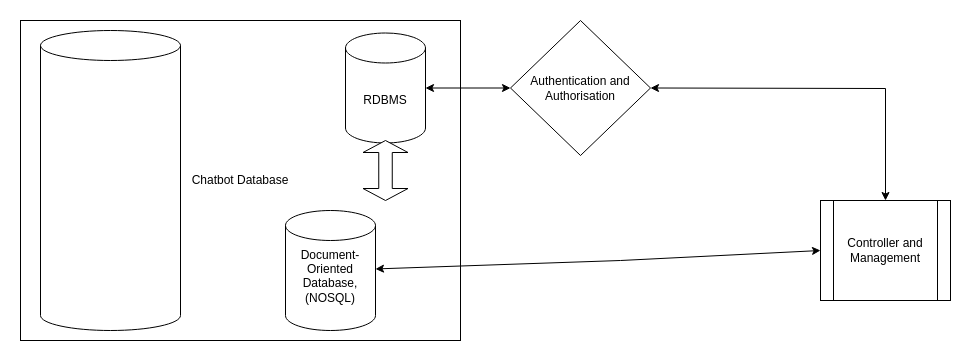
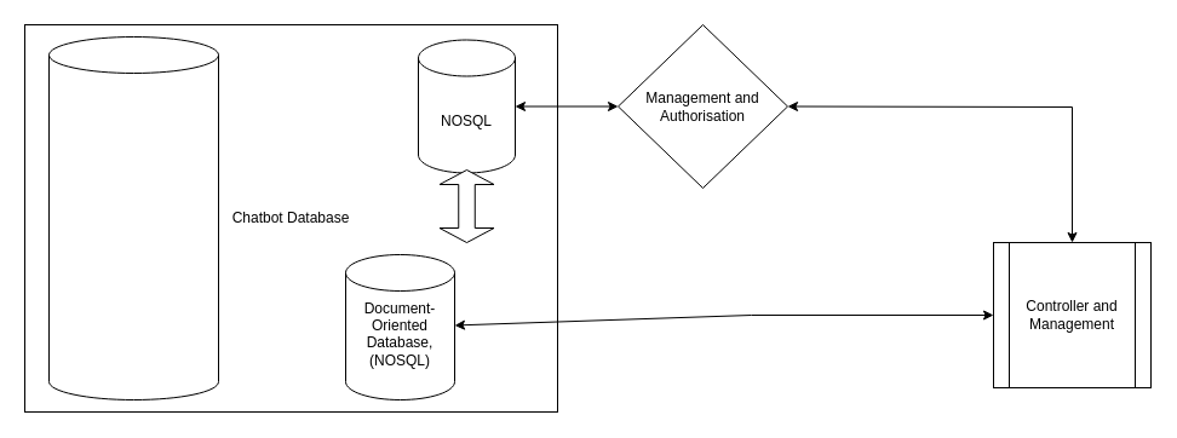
  <mxCell id="0" />
  <mxCell id="1" parent="0" />
  <mxCell id="2" value="Chatbot Database" style="rounded=0;whiteSpace=wrap;html=1;" vertex="1" parent="1"><mxGeometry x="20" y="20" width="440" height="320" as="geometry" /></mxCell>
- <mxCell id="3" value="RDBMS" style="shape=cylinder3;whiteSpace=wrap;html=1;boundedLbl=1;backgroundOutline=1;size=15;" vertex="1" parent="1"><mxGeometry x="345" y="32.5" width="80" height="110" as="geometry" /></mxCell>
+ <mxCell id="3" value="NOSQL" style="shape=cylinder3;whiteSpace=wrap;html=1;boundedLbl=1;backgroundOutline=1;size=15;" vertex="1" parent="1"><mxGeometry x="345" y="32.5" width="80" height="110" as="geometry" /></mxCell>
  <mxCell id="4" value="Document-Oriented Database,(NOSQL)&lt;div&gt;&lt;br&gt;&lt;/div&gt;" style="shape=cylinder3;whiteSpace=wrap;html=1;boundedLbl=1;backgroundOutline=1;size=15;" vertex="1" parent="1"><mxGeometry x="285" y="210" width="90" height="120" as="geometry" /></mxCell>
- <mxCell id="5" value="Authentication and Authorisation" style="rhombus;whiteSpace=wrap;html=1;" vertex="1" parent="1"><mxGeometry x="510" y="20" width="140" height="135" as="geometry" /></mxCell>
+ <mxCell id="5" value="Management and Authorisation" style="rhombus;whiteSpace=wrap;html=1;" vertex="1" parent="1"><mxGeometry x="510" y="20" width="140" height="135" as="geometry" /></mxCell>
  <mxCell id="6" value="" style="endArrow=classic;startArrow=classic;html=1;rounded=0;" edge="1" parent="1" source="3" target="5"><mxGeometry width="50" height="50" relative="1" as="geometry"><mxPoint x="370" y="200" as="sourcePoint" /><mxPoint x="420" y="150" as="targetPoint" /></mxGeometry></mxCell>
  <mxCell id="7" value="" style="endArrow=classic;startArrow=classic;html=1;rounded=0;exitX=1;exitY=0.5;exitDx=0;exitDy=0;entryX=0.5;entryY=0;entryDx=0;entryDy=0;" edge="1" parent="1" source="5" target="8"><mxGeometry width="50" height="50" relative="1" as="geometry"><mxPoint x="640" y="180" as="sourcePoint" /><mxPoint x="690" y="130" as="targetPoint" /><Array as="points"><mxPoint x="885" y="88" /></Array></mxGeometry></mxCell>
- <mxCell id="8" value="Controller and Management" style="shape=process;whiteSpace=wrap;html=1;backgroundOutline=1;" vertex="1" parent="1"><mxGeometry x="820" y="200" width="130" height="100" as="geometry" /></mxCell>
+ <mxCell id="8" value="Controller and Management" style="shape=process;whiteSpace=wrap;html=1;backgroundOutline=1;" vertex="1" parent="1"><mxGeometry x="820" y="200" width="130" height="120" as="geometry" /></mxCell>
  <mxCell id="9" value="" style="endArrow=classic;startArrow=classic;html=1;rounded=0;entryX=0;entryY=0.5;entryDx=0;entryDy=0;" edge="1" parent="1" source="4" target="8"><mxGeometry width="50" height="50" relative="1" as="geometry"><mxPoint x="580" y="180" as="sourcePoint" /><mxPoint x="630" y="130" as="targetPoint" /><Array as="points"><mxPoint x="620" y="260" /></Array></mxGeometry></mxCell>
  <mxCell id="10" value="" style="shape=doubleArrow;direction=south;whiteSpace=wrap;html=1;" vertex="1" parent="1"><mxGeometry x="362.5" y="140" width="45" height="60" as="geometry" /></mxCell>
  <mxCell id="11" value="" style="shape=cylinder3;whiteSpace=wrap;html=1;boundedLbl=1;backgroundOutline=1;size=15;" vertex="1" parent="1"><mxGeometry x="40" y="30" width="140" height="300" as="geometry" /></mxCell>
